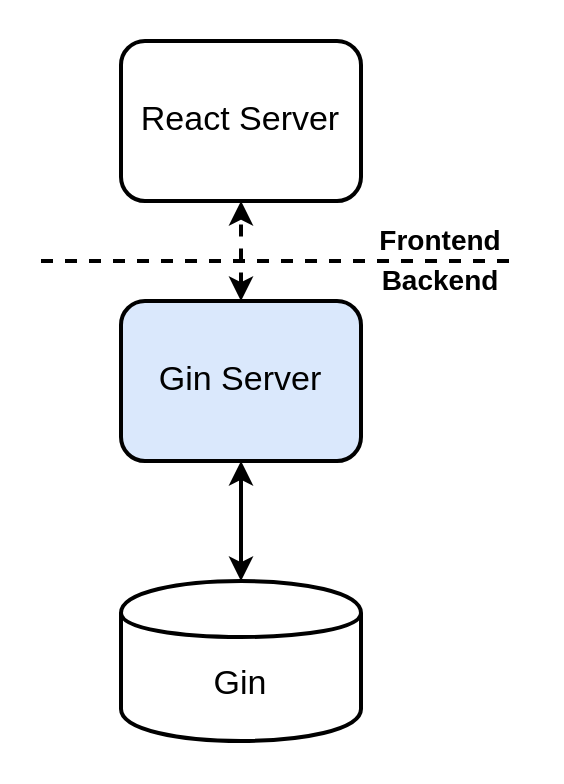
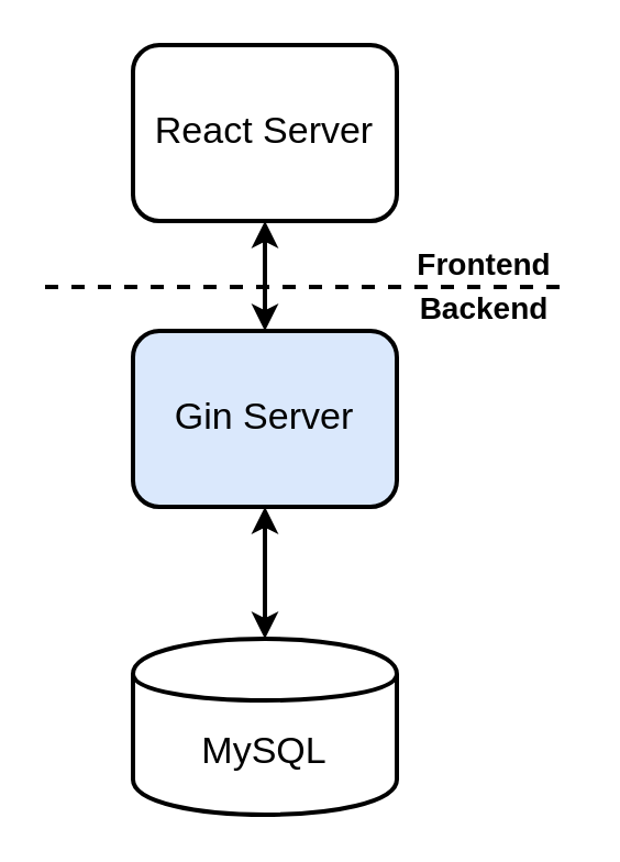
  <mxCell id="0" />
  <mxCell id="1" parent="0" />
  <mxCell id="2" value="&lt;font style=&quot;font-size: 17px&quot;&gt;React Server&lt;/font&gt;" style="rounded=1;whiteSpace=wrap;html=1;strokeWidth=2;" vertex="1" parent="1"><mxGeometry x="60" y="20" width="120" height="80" as="geometry" /></mxCell>
  <mxCell id="3" value="&lt;font style=&quot;font-size: 17px&quot;&gt;Gin Server&lt;/font&gt;" style="rounded=1;whiteSpace=wrap;html=1;strokeWidth=2;fillColor=#dae8fc;" vertex="1" parent="1"><mxGeometry x="60" y="150" width="120" height="80" as="geometry" /></mxCell>
- <mxCell id="4" value="&lt;font style=&quot;font-size: 17px&quot;&gt;Gin&lt;/font&gt;" style="shape=cylinder;whiteSpace=wrap;html=1;boundedLbl=1;backgroundOutline=1;strokeWidth=2;" vertex="1" parent="1"><mxGeometry x="60" y="290" width="120" height="80" as="geometry" /></mxCell>
- <mxCell id="5" value="" style="endArrow=classic;startArrow=classic;html=1;entryX=0.5;entryY=1;entryDx=0;entryDy=0;exitX=0.5;exitY=0;exitDx=0;exitDy=0;strokeWidth=2;dashed=1;" edge="1" parent="1" source="3" target="2"><mxGeometry width="50" height="50" relative="1" as="geometry"><mxPoint x="60" y="440" as="sourcePoint" /><mxPoint x="110" y="390" as="targetPoint" /></mxGeometry></mxCell>
+ <mxCell id="4" value="&lt;font style=&quot;font-size: 17px&quot;&gt;MySQL&lt;/font&gt;" style="shape=cylinder;whiteSpace=wrap;html=1;boundedLbl=1;backgroundOutline=1;strokeWidth=2;" vertex="1" parent="1"><mxGeometry x="60" y="290" width="120" height="80" as="geometry" /></mxCell>
+ <mxCell id="5" value="" style="endArrow=classic;startArrow=classic;html=1;entryX=0.5;entryY=1;entryDx=0;entryDy=0;exitX=0.5;exitY=0;exitDx=0;exitDy=0;strokeWidth=2;" edge="1" parent="1" source="3" target="2"><mxGeometry width="50" height="50" relative="1" as="geometry"><mxPoint x="60" y="440" as="sourcePoint" /><mxPoint x="110" y="390" as="targetPoint" /></mxGeometry></mxCell>
  <mxCell id="6" value="" style="endArrow=classic;startArrow=classic;html=1;entryX=0.5;entryY=1;entryDx=0;entryDy=0;exitX=0.5;exitY=0;exitDx=0;exitDy=0;strokeWidth=2;" edge="1" parent="1" source="4" target="3"><mxGeometry width="50" height="50" relative="1" as="geometry"><mxPoint x="350" y="130" as="sourcePoint" /><mxPoint x="350" y="70" as="targetPoint" /></mxGeometry></mxCell>
  <mxCell id="7" value="" style="endArrow=none;dashed=1;html=1;strokeWidth=2;" edge="1" parent="1"><mxGeometry width="50" height="50" relative="1" as="geometry"><mxPoint x="20" y="130" as="sourcePoint" /><mxPoint x="260" y="130" as="targetPoint" /></mxGeometry></mxCell>
  <mxCell id="8" value="&lt;font style=&quot;font-size: 14px&quot;&gt;&lt;b&gt;Frontend&lt;/b&gt;&lt;/font&gt;" style="text;html=1;strokeColor=none;fillColor=none;align=center;verticalAlign=middle;whiteSpace=wrap;rounded=0;" vertex="1" parent="1"><mxGeometry x="180" y="110" width="80" height="20" as="geometry" /></mxCell>
  <mxCell id="9" value="&lt;font style=&quot;font-size: 14px&quot;&gt;&lt;b&gt;Backend&lt;/b&gt;&lt;/font&gt;" style="text;html=1;strokeColor=none;fillColor=none;align=center;verticalAlign=middle;whiteSpace=wrap;rounded=0;" vertex="1" parent="1"><mxGeometry x="180" y="130" width="80" height="20" as="geometry" /></mxCell>
